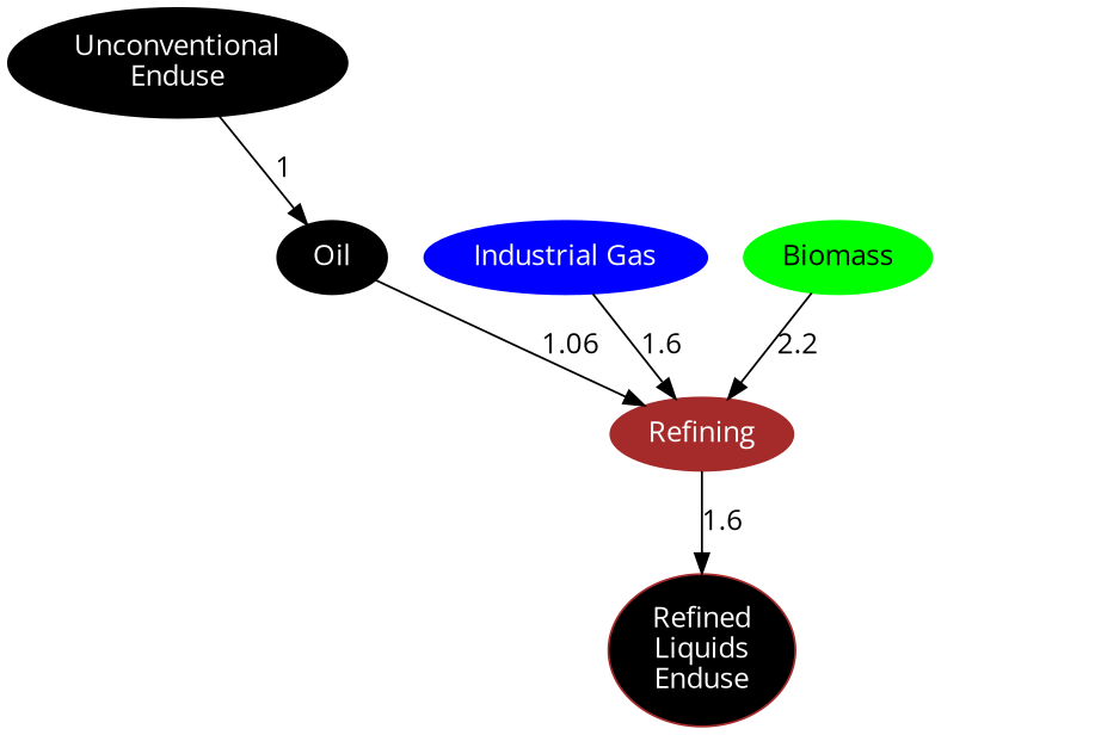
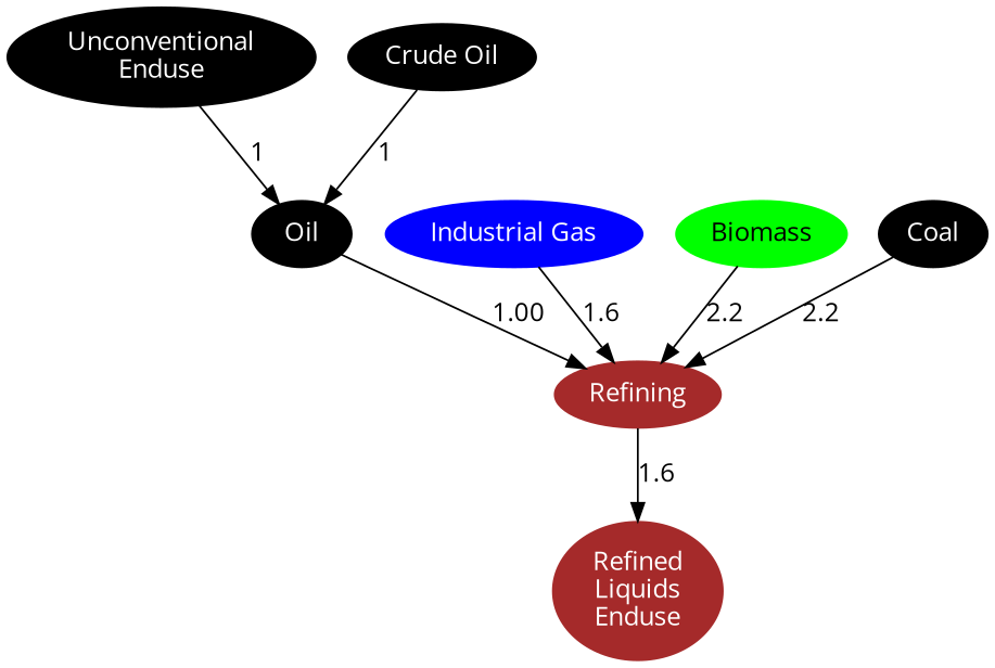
  digraph {
    fontname="Open Sans"
    node [color=black fontcolor=white fontname="Open Sans" style=filled]
    edge [fontname="Open Sans"]
    n1 [label="Unconventional\nEnduse"]
    n2 [label=Oil]
    n3 [color=brown label=Refining]
-   n5 [color=brown label="Refined\nLiquids\nEnduse" fillcolor=black]
+   n4 [label="Crude Oil"]
+   n5 [color=brown label="Refined\nLiquids\nEnduse"]
    n6 [color=blue label="Industrial Gas"]
    n7 [color=green label=Biomass fontcolor=""]
+   n8 [label=Coal]
    n1 -> n2 [label=1]
-   n2 -> n3 [label=1.06]
+   n2 -> n3 [label=1.00]
    n3 -> n5 [label=1.6]
+   n4 -> n2 [label=1]
    n6 -> n3 [label=1.6]
    n7 -> n3 [label=2.2]
+   n8 -> n3 [label=2.2]
  }
